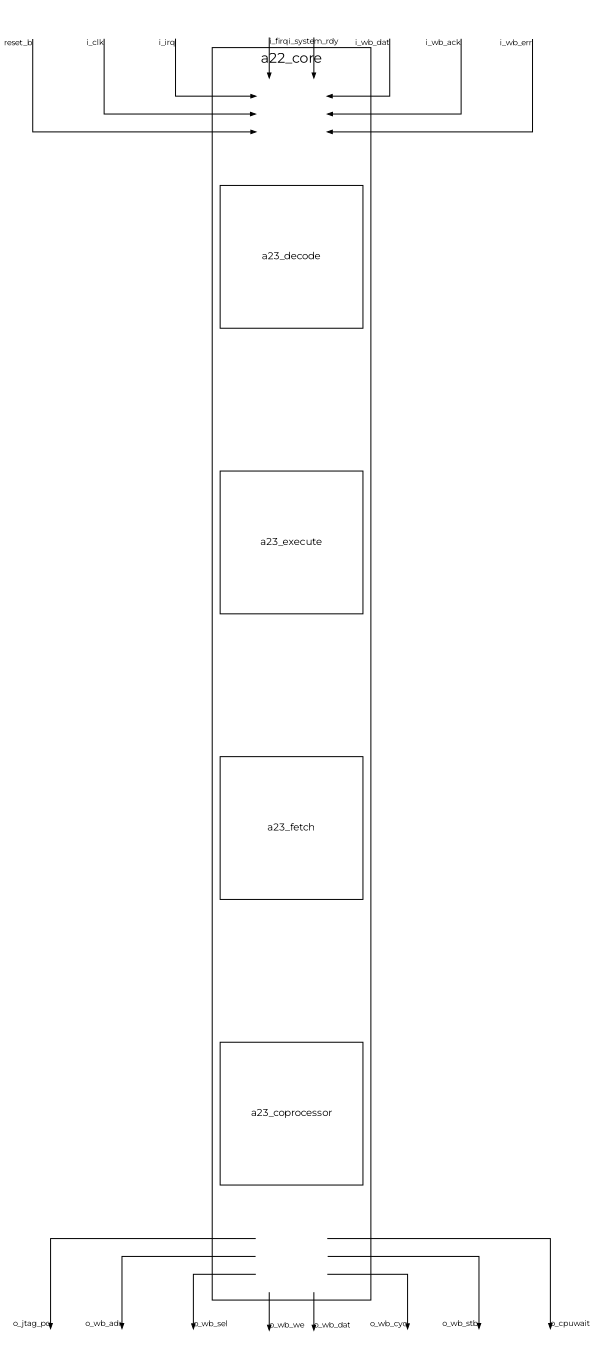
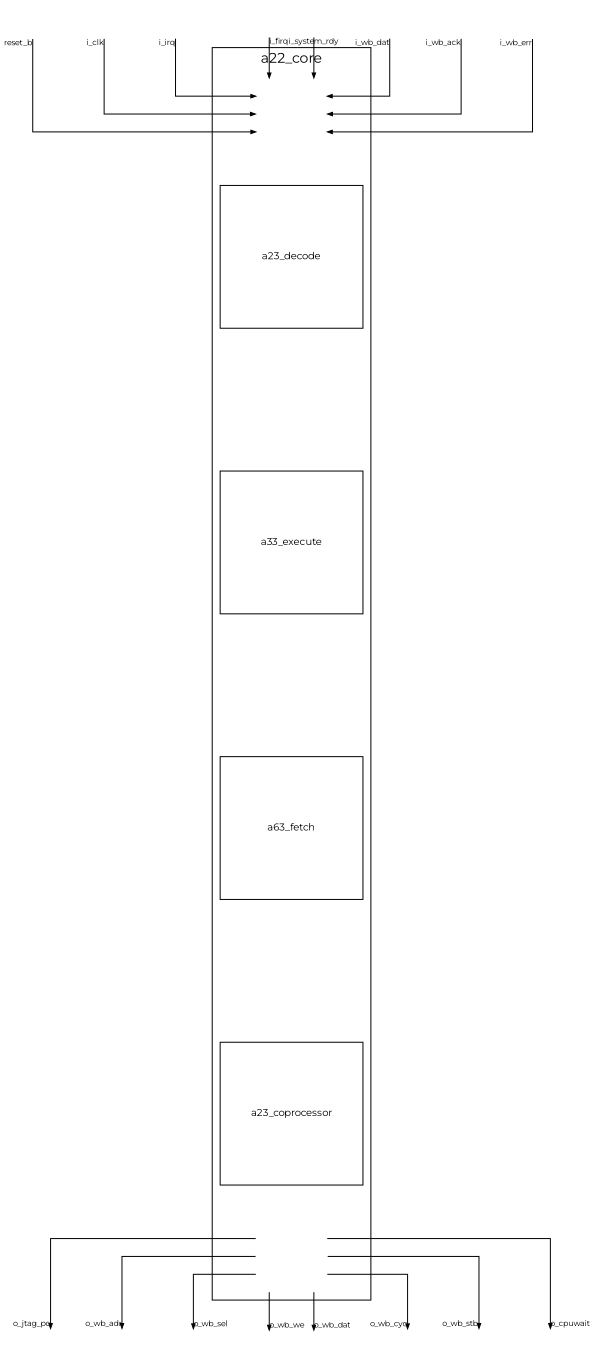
  digraph {
    compound=True
    fontname=Montserrat
    multiedges=True
    rank=same
    rankdir=TB
    splines=ortho
    node [fontname=Montserrat style=invis]
    edge [fontname=Montserrat style=invis]
    n1 [fontsize=10 height=1 label="20left" shape=box width=1]
    n2 [fontsize=10 height=2 label=a23_decode shape=box width=2 style=""]
    n3 [fontsize=10 height=1 label="20right" shape=box width=1]
-   n4 [fontsize=10 height=2 label=a23_execute shape=box width=2 style=""]
+   n4 [fontsize=10 height=2 label=a33_execute shape=box width=2 style=""]
    n5 [fontsize=10 height=1 label="21right" shape=box width=1]
-   n6 [fontsize=10 height=2 label=a23_fetch shape=box width=2 style=""]
+   n6 [fontsize=10 height=2 label=a63_fetch shape=box width=2 style=""]
    n7 [fontsize=10 height=1 label="22right" shape=box width=1]
    n8 [fontsize=10 height=2 label=a23_coprocessor shape=box width=2 style=""]
    n9 [fontsize=10 height=1 label="23right" shape=box width=1]
    5 [height=0.5 width=0.75]
    6 [height=0.5 width=0.75]
    7 [height=0.5 width=0.75]
    8 [height=0.5 width=0.75]
    10 [height=0.5 width=0.75]
    11 [height=0.5 width=0.75]
    12 [height=0.5 width=0.75]
    15 [height=0.5 width=0.75]
    0 [height=0.5 width=0.75]
    1 [height=0.5 width=0.75]
    2 [height=0.5 width=0.75]
    3 [height=0.5 width=0.75]
    4 [height=0.5 width=0.75]
    9 [height=0.5 width=0.75]
    13 [height=0.5 width=0.75]
    14 [height=0.5 width=0.75]
    subgraph cluster_1 {
      label=a22_core
      n1
      n2
      n3
      n4
      n5
      n6
      n7
      n8
      n9
    }
    n1 -> n2
    n1 -> n2
    n2 -> n3
    n2 -> n3
    n3 -> n4
    n3 -> n4
    n4 -> n5
    n4 -> n5
    n5 -> n6
    n5 -> n6
    n6 -> n7
    n6 -> n7
    n7 -> n8
    n7 -> n8
    n8 -> n9
    n8 -> n9
    n9 -> 5 [arrowhead=normal arrowsize=0.5 constraint=true fontsize=8 headlabel=o_jtag_pc penwidth=1 style=filled weight=2.0]
    n9 -> 6 [arrowhead=normal arrowsize=0.5 constraint=true fontsize=8 headlabel=o_wb_adr penwidth=1 style=filled weight=2.0]
    n9 -> 7 [arrowhead=normal arrowsize=0.5 constraint=true fontsize=8 headlabel=o_wb_sel penwidth=1 style=filled weight=2.0]
    n9 -> 8 [arrowhead=normal arrowsize=0.5 constraint=true fontsize=8 headlabel=o_wb_we penwidth=1 style=filled weight=2.0]
    n9 -> 10 [arrowhead=normal arrowsize=0.5 constraint=true fontsize=8 headlabel=o_wb_dat penwidth=1 style=filled weight=2.0]
    n9 -> 11 [arrowhead=normal arrowsize=0.5 constraint=true fontsize=8 headlabel=o_wb_cyc penwidth=1 style=filled weight=2.0]
    n9 -> 12 [arrowhead=normal arrowsize=0.5 constraint=true fontsize=8 headlabel=o_wb_stb penwidth=1 style=filled weight=2.0]
    n9 -> 15 [arrowhead=normal arrowsize=0.5 constraint=true fontsize=8 headlabel=o_cpuwait penwidth=1 style=filled weight=2.0]
    0 -> n1 [arrowhead=normal arrowsize=0.5 constraint=true fontsize=8 penwidth=1 style=filled taillabel=reset_b weight=2.0]
    1 -> n1 [arrowhead=normal arrowsize=0.5 constraint=true fontsize=8 penwidth=1 style=filled taillabel=i_clk weight=2.0]
    2 -> n1 [arrowhead=normal arrowsize=0.5 constraint=true fontsize=8 penwidth=1 style=filled taillabel=i_irq weight=2.0]
    3 -> n1 [arrowhead=normal arrowsize=0.5 constraint=true fontsize=8 penwidth=1 style=filled taillabel=i_firq weight=2.0]
    4 -> n1 [arrowhead=normal arrowsize=0.5 constraint=true fontsize=8 penwidth=1 style=filled taillabel=i_system_rdy weight=2.0]
    9 -> n1 [arrowhead=normal arrowsize=0.5 constraint=true fontsize=8 penwidth=1 style=filled taillabel=i_wb_dat weight=2.0]
    13 -> n1 [arrowhead=normal arrowsize=0.5 constraint=true fontsize=8 penwidth=1 style=filled taillabel=i_wb_ack weight=2.0]
    14 -> n1 [arrowhead=normal arrowsize=0.5 constraint=true fontsize=8 penwidth=1 style=filled taillabel=i_wb_err weight=2.0]
  }
